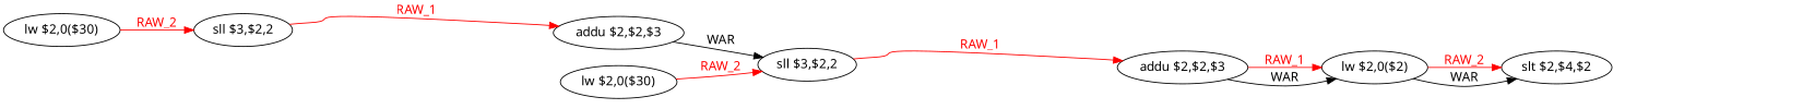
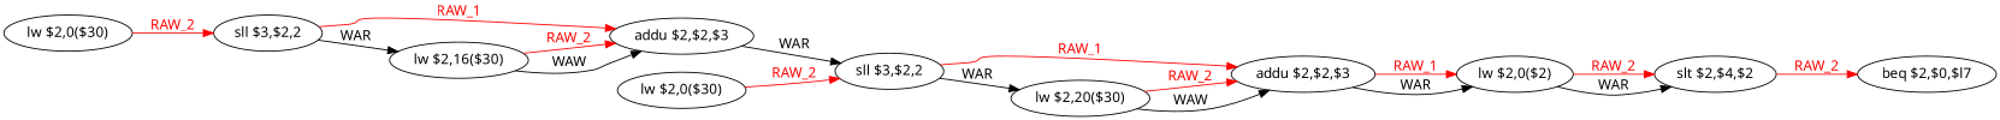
  digraph {
    fontname="Noto Sans"
    rankdir=LR
    node [fontname="Noto Sans" shape=ellipse]
    edge [color=red fontcolor=red fontname="Noto Sans"]
+   n1 [label="beq $2,$0,$l7"]
    n2 [label="lw $2,0($30)"]
    n3 [label="sll $3,$2,2"]
    n4 [label="addu $2,$2,$3"]
+   n5 [label="lw $2,16($30)"]
    n6 [label="sll $3,$2,2"]
    n7 [label="addu $2,$2,$3"]
+   n8 [label="lw $2,20($30)"]
    n9 [label="lw $2,0($2)"]
    n10 [label="slt $2,$4,$2"]
    n11 [label="lw $2,0($30)"]
    n2 -> n3 [label=RAW_2]
    n3 -> n4 [label=RAW_1]
+   n3 -> n5 [label=WAR color="" fontcolor=""]
    n4 -> n6 [label=WAR color="" fontcolor=""]
+   n5 -> n4 [label=RAW_2]
+   n5 -> n4 [label=WAW color="" fontcolor=""]
    n6 -> n7 [label=RAW_1]
+   n6 -> n8 [label=WAR color="" fontcolor=""]
    n7 -> n9 [label=RAW_1]
    n7 -> n9 [label=WAR color="" fontcolor=""]
+   n8 -> n7 [label=RAW_2]
+   n8 -> n7 [label=WAW color="" fontcolor=""]
    n9 -> n10 [label=RAW_2]
    n9 -> n10 [label=WAR color="" fontcolor=""]
+   n10 -> n1 [label=RAW_2]
    n11 -> n6 [label=RAW_2]
  }
